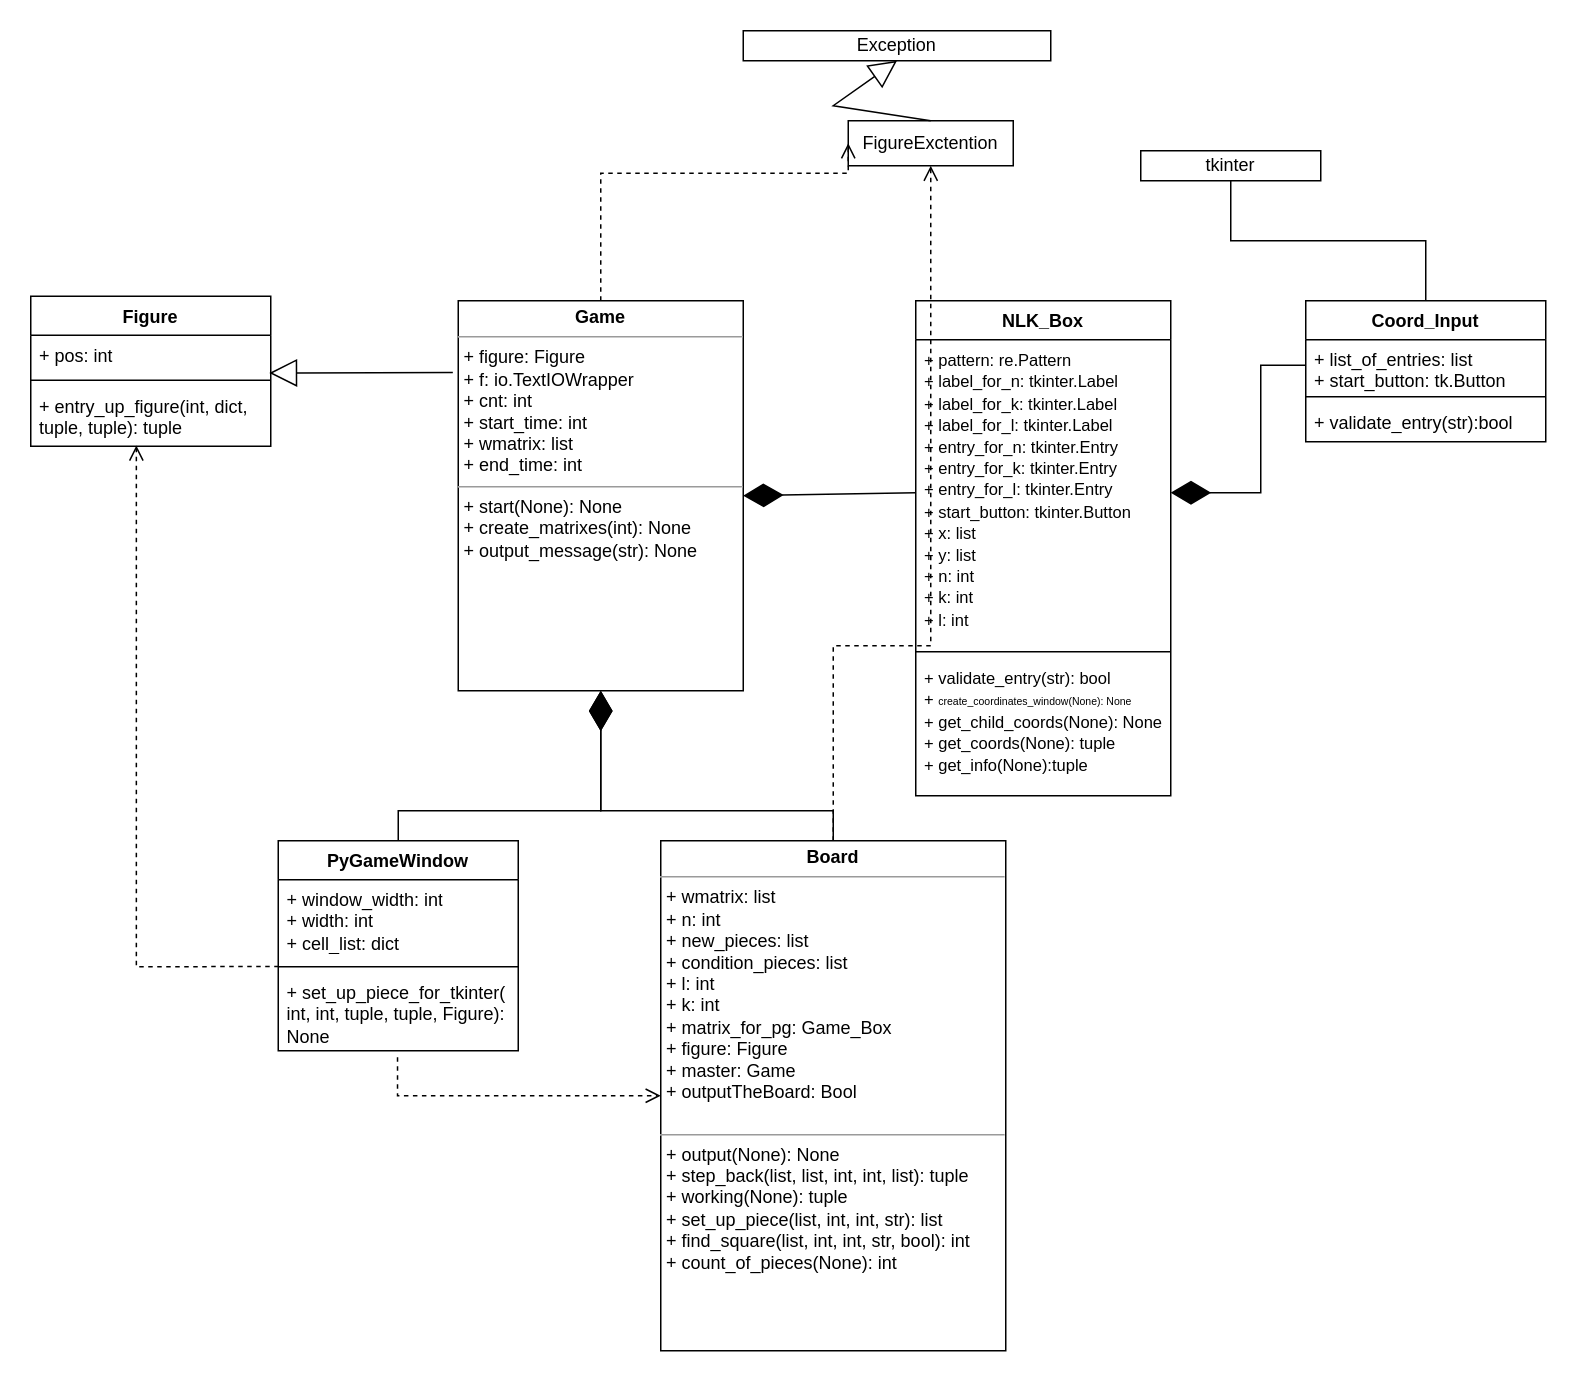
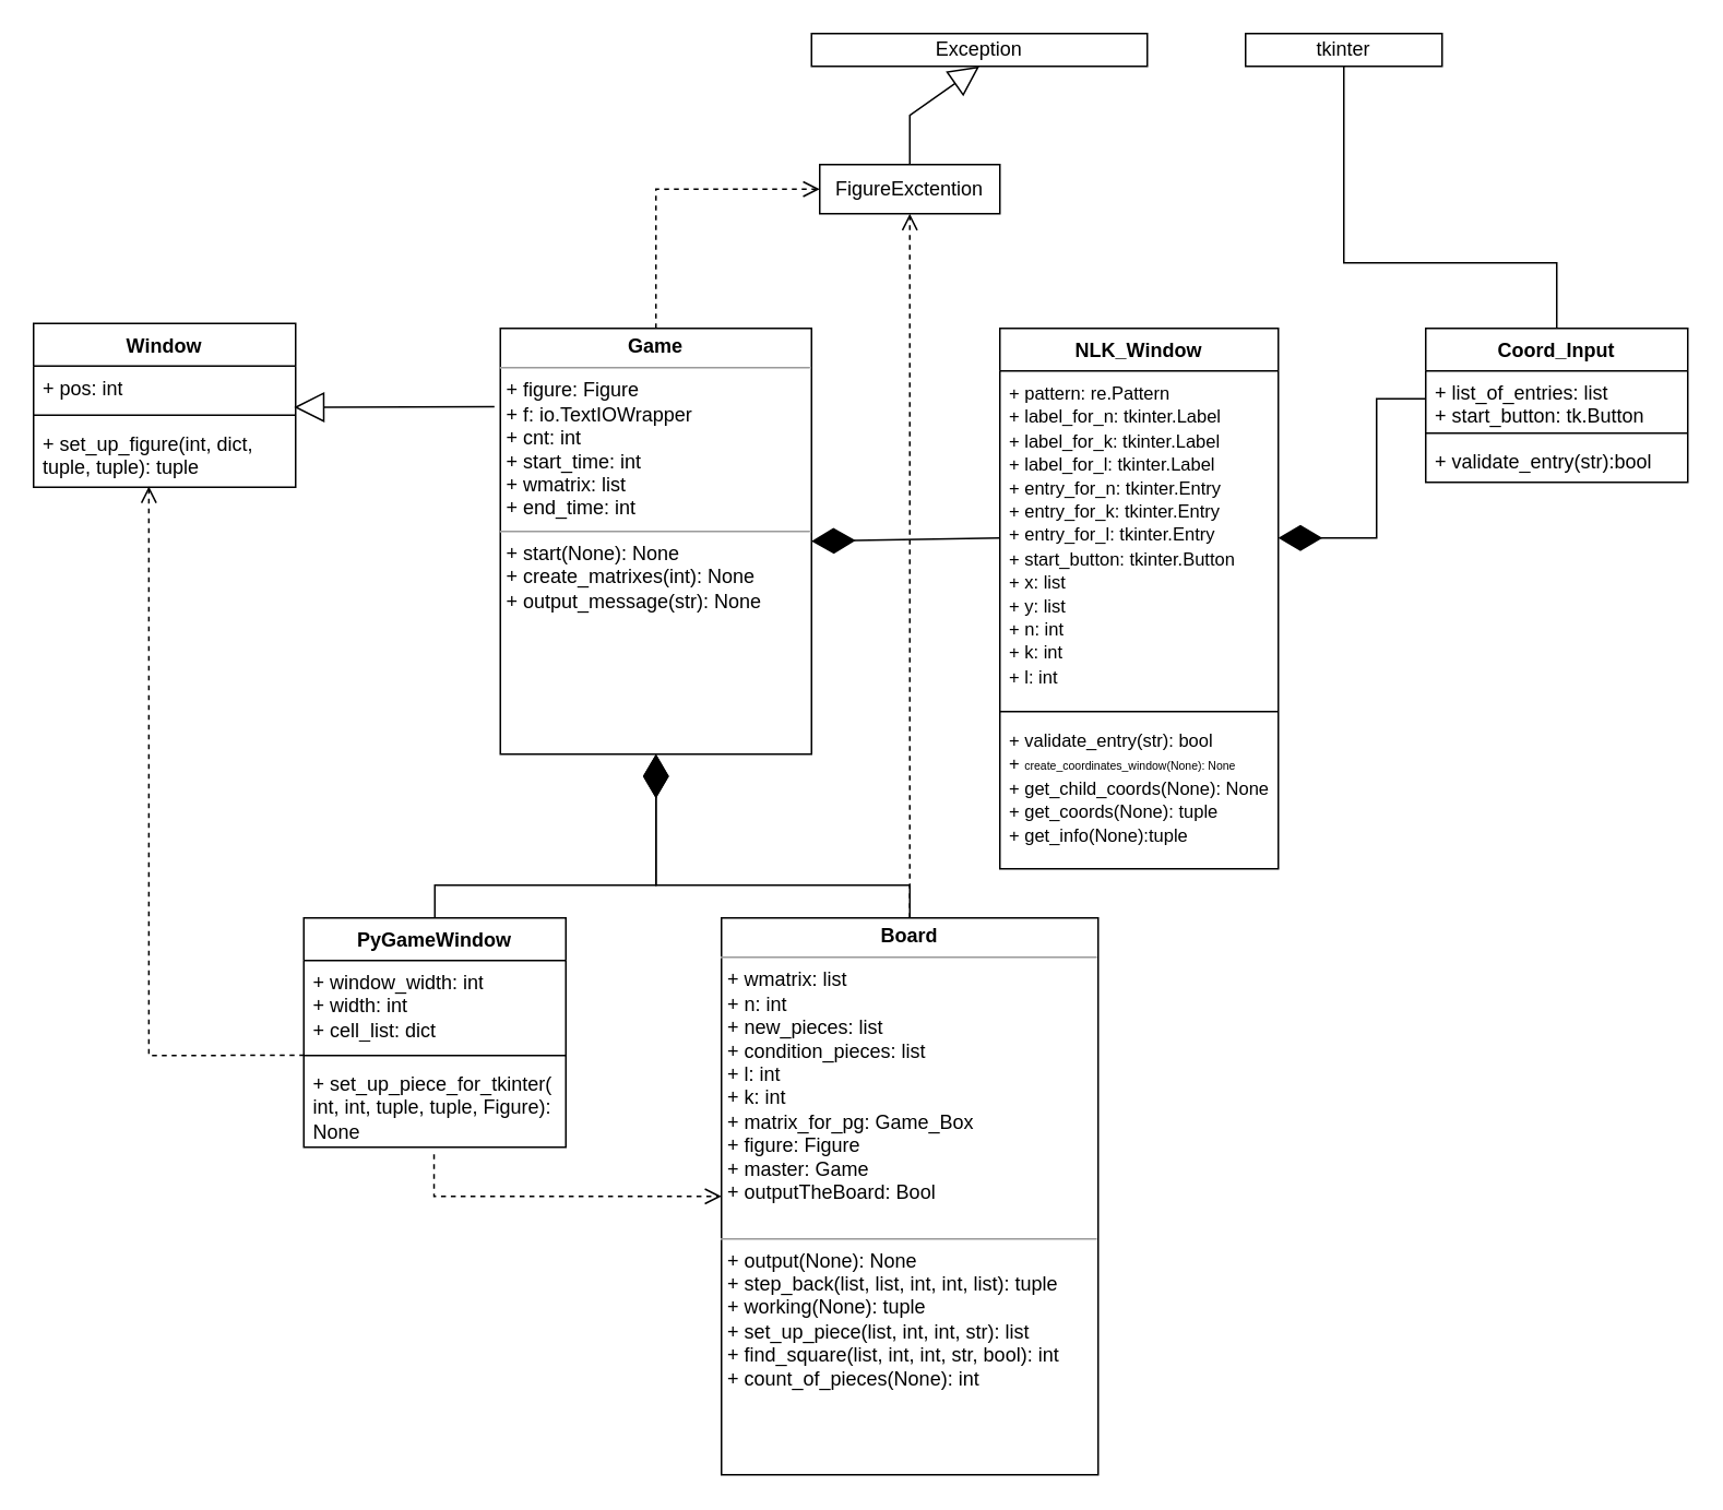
  <mxCell id="0" />
  <mxCell id="1" parent="0" />
  <mxCell id="2" value="&lt;p style=&quot;margin:0px;margin-top:4px;text-align:center;&quot;&gt;&lt;b&gt;Game&lt;/b&gt;&lt;/p&gt;&lt;hr size=&quot;1&quot;&gt;&lt;p style=&quot;margin:0px;margin-left:4px;&quot;&gt;+ figure: Figure&lt;/p&gt;&lt;p style=&quot;margin:0px;margin-left:4px;&quot;&gt;+ f: io.TextIOWrapper&lt;/p&gt;&lt;p style=&quot;margin:0px;margin-left:4px;&quot;&gt;+ cnt: int&lt;/p&gt;&lt;p style=&quot;margin:0px;margin-left:4px;&quot;&gt;+ start_time: int&lt;/p&gt;&lt;p style=&quot;margin:0px;margin-left:4px;&quot;&gt;+ wmatrix: list&lt;/p&gt;&lt;p style=&quot;margin:0px;margin-left:4px;&quot;&gt;+ end_time: int&lt;/p&gt;&lt;hr size=&quot;1&quot;&gt;&lt;p style=&quot;margin:0px;margin-left:4px;&quot;&gt;+ start(None): None&lt;/p&gt;&lt;p style=&quot;margin:0px;margin-left:4px;&quot;&gt;+ create_matrixes(int): None&lt;/p&gt;&lt;p style=&quot;margin:0px;margin-left:4px;&quot;&gt;+ output_message(str): None&lt;/p&gt;&lt;p style=&quot;margin:0px;margin-left:4px;&quot;&gt;&lt;br&gt;&lt;/p&gt;" style="verticalAlign=top;align=left;overflow=fill;fontSize=12;fontFamily=Helvetica;html=1;whiteSpace=wrap;" vertex="1" parent="1"><mxGeometry x="305" y="200" width="190" height="260" as="geometry" /></mxCell>
  <mxCell id="3" value="&lt;p style=&quot;margin:0px;margin-top:4px;text-align:center;&quot;&gt;&lt;b&gt;Board&lt;/b&gt;&lt;/p&gt;&lt;hr size=&quot;1&quot;&gt;&lt;p style=&quot;margin:0px;margin-left:4px;&quot;&gt;+ wmatrix: list&lt;/p&gt;&lt;p style=&quot;margin:0px;margin-left:4px;&quot;&gt;+ n: int&lt;/p&gt;&lt;p style=&quot;margin:0px;margin-left:4px;&quot;&gt;+ new_pieces: list&lt;/p&gt;&lt;p style=&quot;margin:0px;margin-left:4px;&quot;&gt;+ condition_pieces: list&lt;/p&gt;&lt;p style=&quot;margin:0px;margin-left:4px;&quot;&gt;+ l: int&lt;/p&gt;&lt;p style=&quot;margin:0px;margin-left:4px;&quot;&gt;+ k: int&lt;/p&gt;&lt;p style=&quot;margin:0px;margin-left:4px;&quot;&gt;+ matrix_for_pg: Game_Box&lt;/p&gt;&lt;p style=&quot;margin:0px;margin-left:4px;&quot;&gt;+ figure: Figure&lt;/p&gt;&lt;p style=&quot;margin:0px;margin-left:4px;&quot;&gt;+ master: Game&lt;/p&gt;&lt;p style=&quot;margin:0px;margin-left:4px;&quot;&gt;+ outputTheBoard: Bool&lt;/p&gt;&lt;p style=&quot;margin:0px;margin-left:4px;&quot;&gt;&lt;br&gt;&lt;/p&gt;&lt;hr size=&quot;1&quot;&gt;&lt;p style=&quot;margin:0px;margin-left:4px;&quot;&gt;+ output(None): None&lt;/p&gt;&lt;p style=&quot;margin:0px;margin-left:4px;&quot;&gt;+ step_back(list, list, int, int, list): tuple&lt;/p&gt;&lt;p style=&quot;margin:0px;margin-left:4px;&quot;&gt;+ working(None): tuple&lt;/p&gt;&lt;p style=&quot;margin:0px;margin-left:4px;&quot;&gt;+ set_up_piece(list, int, int, str): list&lt;/p&gt;&lt;p style=&quot;margin:0px;margin-left:4px;&quot;&gt;+ find_square(list, int, int, str, bool): int&lt;/p&gt;&lt;p style=&quot;margin:0px;margin-left:4px;&quot;&gt;+ count_of_pieces(None): int&lt;/p&gt;" style="verticalAlign=top;align=left;overflow=fill;fontSize=12;fontFamily=Helvetica;html=1;whiteSpace=wrap;" vertex="1" parent="1"><mxGeometry x="440" y="560" width="230" height="340" as="geometry" /></mxCell>
  <mxCell id="4" value="" style="endArrow=diamondThin;endFill=1;endSize=24;html=1;rounded=0;exitX=0.5;exitY=0;exitDx=0;exitDy=0;entryX=0.5;entryY=1;entryDx=0;entryDy=0;" edge="1" parent="1" source="13" target="2"><mxGeometry width="160" relative="1" as="geometry"><mxPoint x="260" y="560" as="sourcePoint" /><mxPoint x="395" y="460" as="targetPoint" /><Array as="points"><mxPoint x="265" y="540" /><mxPoint x="400" y="540" /></Array></mxGeometry></mxCell>
- <mxCell id="5" value="NLK_Box&lt;br&gt;" style="swimlane;fontStyle=1;align=center;verticalAlign=top;childLayout=stackLayout;horizontal=1;startSize=26;horizontalStack=0;resizeParent=1;resizeParentMax=0;resizeLast=0;collapsible=1;marginBottom=0;whiteSpace=wrap;html=1;" vertex="1" parent="1"><mxGeometry x="610" y="200" width="170" height="330" as="geometry" /></mxCell>
+ <mxCell id="5" value="NLK_Window&lt;br&gt;" style="swimlane;fontStyle=1;align=center;verticalAlign=top;childLayout=stackLayout;horizontal=1;startSize=26;horizontalStack=0;resizeParent=1;resizeParentMax=0;resizeLast=0;collapsible=1;marginBottom=0;whiteSpace=wrap;html=1;" vertex="1" parent="1"><mxGeometry x="610" y="200" width="170" height="330" as="geometry" /></mxCell>
  <mxCell id="6" value="&lt;font style=&quot;font-size: 11px;&quot;&gt;+ pattern: re.Pattern&lt;br&gt;+ label_for_n: tkinter.Label&lt;br&gt;+ label_for_k: tkinter.Label&lt;br&gt;+ label_for_l: tkinter.Label&lt;br&gt;+ entry_for_n: tkinter.Entry&lt;br&gt;+ entry_for_k: tkinter.Entry&lt;br&gt;+ entry_for_l: tkinter.Entry&lt;br&gt;+ start_button: tkinter.Button&lt;br&gt;+ x: list&lt;br&gt;+ y: list&lt;br&gt;+ n: int&lt;br&gt;+ k: int&lt;br&gt;+ l: int&lt;br&gt;&lt;/font&gt;" style="text;strokeColor=none;fillColor=none;align=left;verticalAlign=top;spacingLeft=4;spacingRight=4;overflow=hidden;rotatable=0;points=[[0,0.5],[1,0.5]];portConstraint=eastwest;whiteSpace=wrap;html=1;" vertex="1" parent="5"><mxGeometry y="26" width="170" height="204" as="geometry" /></mxCell>
  <mxCell id="7" value="" style="line;strokeWidth=1;fillColor=none;align=left;verticalAlign=middle;spacingTop=-1;spacingLeft=3;spacingRight=3;rotatable=0;labelPosition=right;points=[];portConstraint=eastwest;strokeColor=inherit;" vertex="1" parent="5"><mxGeometry y="230" width="170" height="8" as="geometry" /></mxCell>
  <mxCell id="8" value="&lt;font style=&quot;font-size: 11px;&quot;&gt;+ validate_entry(str): bool&lt;br&gt;&lt;/font&gt;&lt;font style=&quot;&quot;&gt;&lt;font style=&quot;font-size: 11px;&quot;&gt;+&amp;nbsp;&lt;/font&gt;&lt;span style=&quot;font-size: 7px;&quot;&gt;create_coordinates_window(None): None&lt;/span&gt;&lt;br&gt;&lt;font style=&quot;font-size: 11px;&quot;&gt;+ get_child_coords(None): None&lt;br&gt;&lt;/font&gt;&lt;font style=&quot;font-size: 11px;&quot;&gt;+ get_coords(None): tuple&lt;br&gt;&lt;/font&gt;&lt;font style=&quot;font-size: 11px;&quot;&gt;+ get_info(None):tuple&lt;/font&gt;&lt;br&gt;&lt;/font&gt;" style="text;strokeColor=none;fillColor=none;align=left;verticalAlign=top;spacingLeft=4;spacingRight=4;overflow=hidden;rotatable=0;points=[[0,0.5],[1,0.5]];portConstraint=eastwest;whiteSpace=wrap;html=1;" vertex="1" parent="5"><mxGeometry y="238" width="170" height="92" as="geometry" /></mxCell>
  <mxCell id="9" value="Coord_Input" style="swimlane;fontStyle=1;align=center;verticalAlign=top;childLayout=stackLayout;horizontal=1;startSize=26;horizontalStack=0;resizeParent=1;resizeParentMax=0;resizeLast=0;collapsible=1;marginBottom=0;whiteSpace=wrap;html=1;" vertex="1" parent="1"><mxGeometry x="870" y="200" width="160" height="94" as="geometry" /></mxCell>
  <mxCell id="10" value="+ list_of_entries: list&lt;br&gt;+ start_button: tk.Button&lt;br&gt;" style="text;strokeColor=none;fillColor=none;align=left;verticalAlign=top;spacingLeft=4;spacingRight=4;overflow=hidden;rotatable=0;points=[[0,0.5],[1,0.5]];portConstraint=eastwest;whiteSpace=wrap;html=1;" vertex="1" parent="9"><mxGeometry y="26" width="160" height="34" as="geometry" /></mxCell>
  <mxCell id="11" value="" style="line;strokeWidth=1;fillColor=none;align=left;verticalAlign=middle;spacingTop=-1;spacingLeft=3;spacingRight=3;rotatable=0;labelPosition=right;points=[];portConstraint=eastwest;strokeColor=inherit;" vertex="1" parent="9"><mxGeometry y="60" width="160" height="8" as="geometry" /></mxCell>
  <mxCell id="12" value="+ validate_entry(str):bool" style="text;strokeColor=none;fillColor=none;align=left;verticalAlign=top;spacingLeft=4;spacingRight=4;overflow=hidden;rotatable=0;points=[[0,0.5],[1,0.5]];portConstraint=eastwest;whiteSpace=wrap;html=1;" vertex="1" parent="9"><mxGeometry y="68" width="160" height="26" as="geometry" /></mxCell>
  <mxCell id="13" value="PyGameWindow" style="swimlane;fontStyle=1;align=center;verticalAlign=top;childLayout=stackLayout;horizontal=1;startSize=26;horizontalStack=0;resizeParent=1;resizeParentMax=0;resizeLast=0;collapsible=1;marginBottom=0;whiteSpace=wrap;html=1;" vertex="1" parent="1"><mxGeometry x="185" y="560" width="160" height="140" as="geometry" /></mxCell>
  <mxCell id="14" value="+ window_width: int&lt;br&gt;+ width: int&lt;br&gt;+ cell_list: dict" style="text;strokeColor=none;fillColor=none;align=left;verticalAlign=top;spacingLeft=4;spacingRight=4;overflow=hidden;rotatable=0;points=[[0,0.5],[1,0.5]];portConstraint=eastwest;whiteSpace=wrap;html=1;" vertex="1" parent="13"><mxGeometry y="26" width="160" height="54" as="geometry" /></mxCell>
  <mxCell id="15" value="" style="line;strokeWidth=1;fillColor=none;align=left;verticalAlign=middle;spacingTop=-1;spacingLeft=3;spacingRight=3;rotatable=0;labelPosition=right;points=[];portConstraint=eastwest;strokeColor=inherit;" vertex="1" parent="13"><mxGeometry y="80" width="160" height="8" as="geometry" /></mxCell>
  <mxCell id="16" value="+ set_up_piece_for_tkinter(&lt;br&gt;int, int, tuple, tuple, Figure): None" style="text;strokeColor=none;fillColor=none;align=left;verticalAlign=top;spacingLeft=4;spacingRight=4;overflow=hidden;rotatable=0;points=[[0,0.5],[1,0.5]];portConstraint=eastwest;whiteSpace=wrap;html=1;" vertex="1" parent="13"><mxGeometry y="88" width="160" height="52" as="geometry" /></mxCell>
- <mxCell id="17" value="Figure" style="swimlane;fontStyle=1;align=center;verticalAlign=top;childLayout=stackLayout;horizontal=1;startSize=26;horizontalStack=0;resizeParent=1;resizeParentMax=0;resizeLast=0;collapsible=1;marginBottom=0;whiteSpace=wrap;html=1;" vertex="1" parent="1"><mxGeometry x="20" y="197" width="160" height="100" as="geometry" /></mxCell>
+ <mxCell id="17" value="Window" style="swimlane;fontStyle=1;align=center;verticalAlign=top;childLayout=stackLayout;horizontal=1;startSize=26;horizontalStack=0;resizeParent=1;resizeParentMax=0;resizeLast=0;collapsible=1;marginBottom=0;whiteSpace=wrap;html=1;" vertex="1" parent="1"><mxGeometry x="20" y="197" width="160" height="100" as="geometry" /></mxCell>
  <mxCell id="18" value="+ pos: int" style="text;strokeColor=none;fillColor=none;align=left;verticalAlign=top;spacingLeft=4;spacingRight=4;overflow=hidden;rotatable=0;points=[[0,0.5],[1,0.5]];portConstraint=eastwest;whiteSpace=wrap;html=1;" vertex="1" parent="17"><mxGeometry y="26" width="160" height="26" as="geometry" /></mxCell>
  <mxCell id="19" value="" style="line;strokeWidth=1;fillColor=none;align=left;verticalAlign=middle;spacingTop=-1;spacingLeft=3;spacingRight=3;rotatable=0;labelPosition=right;points=[];portConstraint=eastwest;strokeColor=inherit;" vertex="1" parent="17"><mxGeometry y="52" width="160" height="8" as="geometry" /></mxCell>
- <mxCell id="20" value="+ entry_up_figure(int, dict, tuple, tuple): tuple" style="text;strokeColor=none;fillColor=none;align=left;verticalAlign=top;spacingLeft=4;spacingRight=4;overflow=hidden;rotatable=0;points=[[0,0.5],[1,0.5]];portConstraint=eastwest;whiteSpace=wrap;html=1;" vertex="1" parent="17"><mxGeometry y="60" width="160" height="40" as="geometry" /></mxCell>
- <mxCell id="21" value="FigureExctention" style="html=1;whiteSpace=wrap;" vertex="1" parent="1"><mxGeometry x="565" y="80" width="110" height="30" as="geometry" /></mxCell>
+ <mxCell id="20" value="+ set_up_figure(int, dict, tuple, tuple): tuple" style="text;strokeColor=none;fillColor=none;align=left;verticalAlign=top;spacingLeft=4;spacingRight=4;overflow=hidden;rotatable=0;points=[[0,0.5],[1,0.5]];portConstraint=eastwest;whiteSpace=wrap;html=1;" vertex="1" parent="17"><mxGeometry y="60" width="160" height="40" as="geometry" /></mxCell>
+ <mxCell id="21" value="FigureExctention" style="html=1;whiteSpace=wrap;" vertex="1" parent="1"><mxGeometry x="500" y="100" width="110" height="30" as="geometry" /></mxCell>
  <mxCell id="22" value="Exception&lt;br&gt;" style="whiteSpace=wrap;html=1;" vertex="1" parent="1"><mxGeometry x="495" y="20" width="205" height="20" as="geometry" /></mxCell>
- <mxCell id="23" value="tkinter" style="whiteSpace=wrap;html=1;" vertex="1" parent="1"><mxGeometry x="760" y="100" width="120" height="20" as="geometry" /></mxCell>
+ <mxCell id="23" value="tkinter" style="whiteSpace=wrap;html=1;" vertex="1" parent="1"><mxGeometry x="760" y="20" width="120" height="20" as="geometry" /></mxCell>
  <mxCell id="24" value="" style="endArrow=diamondThin;endFill=1;endSize=24;html=1;rounded=0;entryX=1;entryY=0.5;entryDx=0;entryDy=0;exitX=0;exitY=0.5;exitDx=0;exitDy=0;" edge="1" parent="1" source="6" target="2"><mxGeometry width="160" relative="1" as="geometry"><mxPoint x="630" y="340" as="sourcePoint" /><mxPoint x="790" y="340" as="targetPoint" /></mxGeometry></mxCell>
  <mxCell id="25" value="" style="endArrow=diamondThin;endFill=1;endSize=24;html=1;rounded=0;entryX=1;entryY=0.5;entryDx=0;entryDy=0;exitX=0;exitY=0.5;exitDx=0;exitDy=0;" edge="1" parent="1" source="10" target="6"><mxGeometry width="160" relative="1" as="geometry"><mxPoint x="790" y="370" as="sourcePoint" /><mxPoint x="950" y="370" as="targetPoint" /><Array as="points"><mxPoint x="840" y="243" /><mxPoint x="840" y="328" /></Array></mxGeometry></mxCell>
  <mxCell id="26" value="" style="endArrow=none;endSize=16;endFill=0;html=1;rounded=0;exitX=0.5;exitY=0;exitDx=0;exitDy=0;entryX=0.5;entryY=1;entryDx=0;entryDy=0;" edge="1" parent="1" source="9" target="23"><mxGeometry x="-0.61" y="53" width="160" relative="1" as="geometry"><mxPoint x="705" y="210" as="sourcePoint" /><mxPoint x="830" y="130" as="targetPoint" /><Array as="points"><mxPoint x="950" y="160" /><mxPoint x="820" y="160" /></Array><mxPoint x="-35" y="13" as="offset" /></mxGeometry></mxCell>
  <mxCell id="27" value="" style="endArrow=diamondThin;endFill=1;endSize=24;html=1;rounded=0;entryX=0.5;entryY=1;entryDx=0;entryDy=0;exitX=0.5;exitY=0;exitDx=0;exitDy=0;" edge="1" parent="1" source="3" target="2"><mxGeometry width="160" relative="1" as="geometry"><mxPoint x="560" y="560" as="sourcePoint" /><mxPoint x="405" y="470" as="targetPoint" /><Array as="points"><mxPoint x="555" y="540" /><mxPoint x="400" y="540" /></Array></mxGeometry></mxCell>
  <mxCell id="28" value="" style="html=1;verticalAlign=bottom;endArrow=open;dashed=1;endSize=8;edgeStyle=elbowEdgeStyle;elbow=vertical;curved=0;rounded=0;exitX=0.497;exitY=1.082;exitDx=0;exitDy=0;exitPerimeter=0;entryX=0;entryY=0.5;entryDx=0;entryDy=0;" edge="1" parent="1" source="16" target="3"><mxGeometry relative="1" as="geometry"><mxPoint x="530" y="690" as="sourcePoint" /><mxPoint x="430" y="760" as="targetPoint" /><Array as="points"><mxPoint x="240" y="730" /></Array></mxGeometry></mxCell>
  <mxCell id="29" value="" style="endArrow=block;endSize=16;endFill=0;html=1;rounded=0;entryX=0.994;entryY=0.968;entryDx=0;entryDy=0;entryPerimeter=0;exitX=-0.019;exitY=0.184;exitDx=0;exitDy=0;exitPerimeter=0;" edge="1" parent="1" source="2" target="18"><mxGeometry x="-0.046" y="12" width="160" relative="1" as="geometry"><mxPoint x="440" y="370" as="sourcePoint" /><mxPoint x="600" y="370" as="targetPoint" /><mxPoint as="offset" /></mxGeometry></mxCell>
  <mxCell id="30" value="" style="html=1;verticalAlign=bottom;endArrow=open;dashed=1;endSize=8;edgeStyle=elbowEdgeStyle;elbow=vertical;curved=0;rounded=0;entryX=0.44;entryY=0.988;entryDx=0;entryDy=0;entryPerimeter=0;exitX=0.002;exitY=-0.08;exitDx=0;exitDy=0;exitPerimeter=0;" edge="1" parent="1" source="16" target="20"><mxGeometry relative="1" as="geometry"><mxPoint x="410" y="450" as="sourcePoint" /><mxPoint x="330" y="450" as="targetPoint" /><Array as="points"><mxPoint x="60" y="644" /></Array></mxGeometry></mxCell>
  <mxCell id="31" value="" style="endArrow=block;endSize=16;endFill=0;html=1;rounded=0;exitX=0.5;exitY=0;exitDx=0;exitDy=0;entryX=0.5;entryY=1;entryDx=0;entryDy=0;" edge="1" parent="1" source="21" target="22"><mxGeometry x="-0.61" y="53" width="160" relative="1" as="geometry"><mxPoint x="545" y="100" as="sourcePoint" /><mxPoint x="545" y="50" as="targetPoint" /><Array as="points"><mxPoint x="555" y="70" /></Array><mxPoint x="-35" y="13" as="offset" /></mxGeometry></mxCell>
  <mxCell id="32" value="" style="html=1;verticalAlign=bottom;endArrow=open;dashed=1;endSize=8;edgeStyle=elbowEdgeStyle;elbow=vertical;curved=0;rounded=0;entryX=0;entryY=0.5;entryDx=0;entryDy=0;exitX=0.5;exitY=0;exitDx=0;exitDy=0;" edge="1" parent="1" source="2" target="21"><mxGeometry relative="1" as="geometry"><mxPoint x="420" y="440" as="sourcePoint" /><mxPoint x="-10" y="304" as="targetPoint" /><Array as="points"><mxPoint x="450" y="115" /></Array></mxGeometry></mxCell>
  <mxCell id="33" value="" style="html=1;verticalAlign=bottom;endArrow=open;dashed=1;endSize=8;edgeStyle=elbowEdgeStyle;elbow=vertical;curved=0;rounded=0;entryX=0.5;entryY=1;entryDx=0;entryDy=0;" edge="1" parent="1" target="21"><mxGeometry relative="1" as="geometry"><mxPoint x="555" y="560" as="sourcePoint" /><mxPoint x="565" as="targetPoint" y="140" /><Array as="points"><mxPoint x="565" y="430" /><mxPoint x="570" y="460" /><mxPoint x="470" y="400" /></Array></mxGeometry></mxCell>
